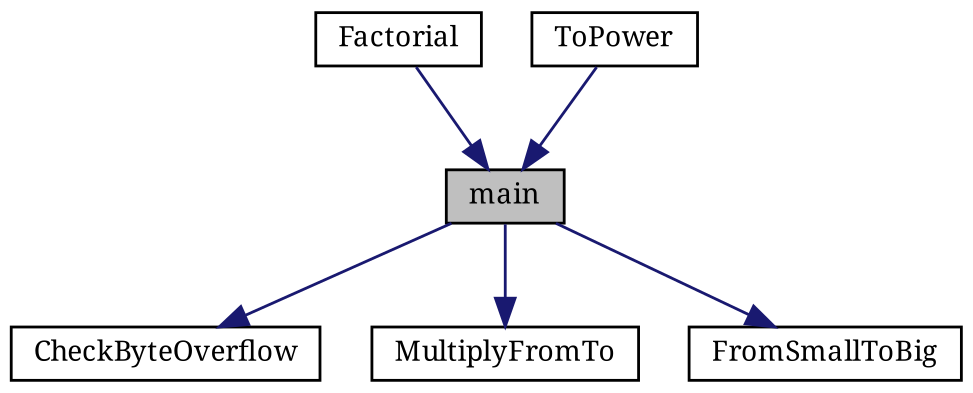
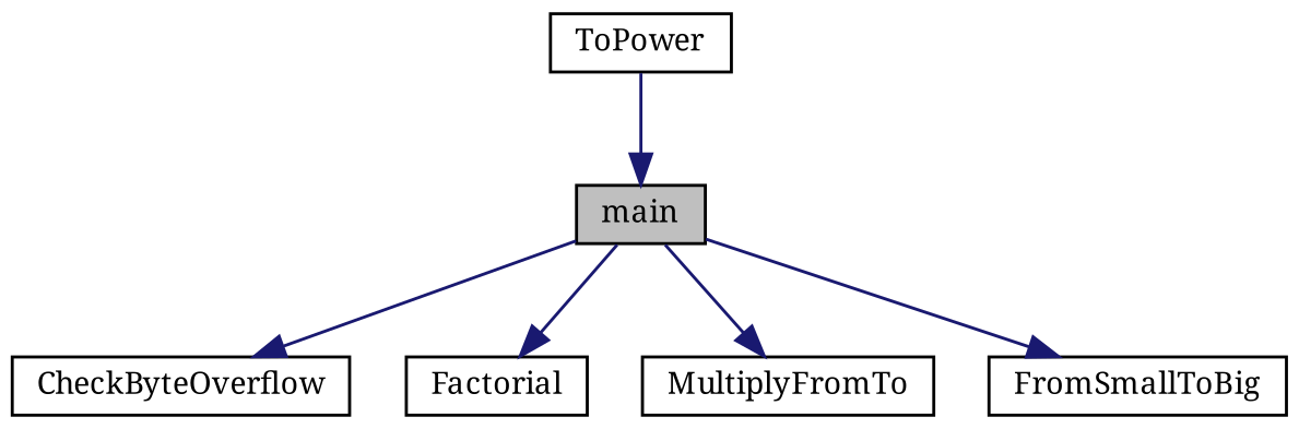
  digraph {
    fontname="Noto Serif"
    rankdir=TB
    node [color=black fillcolor=white fontname="Noto Serif" fontsize=10 shape=record style=filled]
    edge [color=midnightblue fontname="Noto Serif" fontsize=10 labelfontname=Helvetica labelfontsize=10 style=solid]
    n1 [fillcolor=grey75 fontcolor=black height=0.2 label=main width=0.4]
    n2 [height=0.2 label=CheckByteOverflow width=0.4]
    n3 [height=0.2 label=Factorial width=0.4]
    n4 [height=0.2 label=MultiplyFromTo width=0.4]
    n5 [height=0.2 label=FromSmallToBig width=0.4]
    n6 [height=0.2 label=ToPower width=0.4]
    n1 -> n2
-   n3 -> n1
+   n1 -> n3
    n1 -> n4
    n1 -> n5
    n6 -> n1
  }
